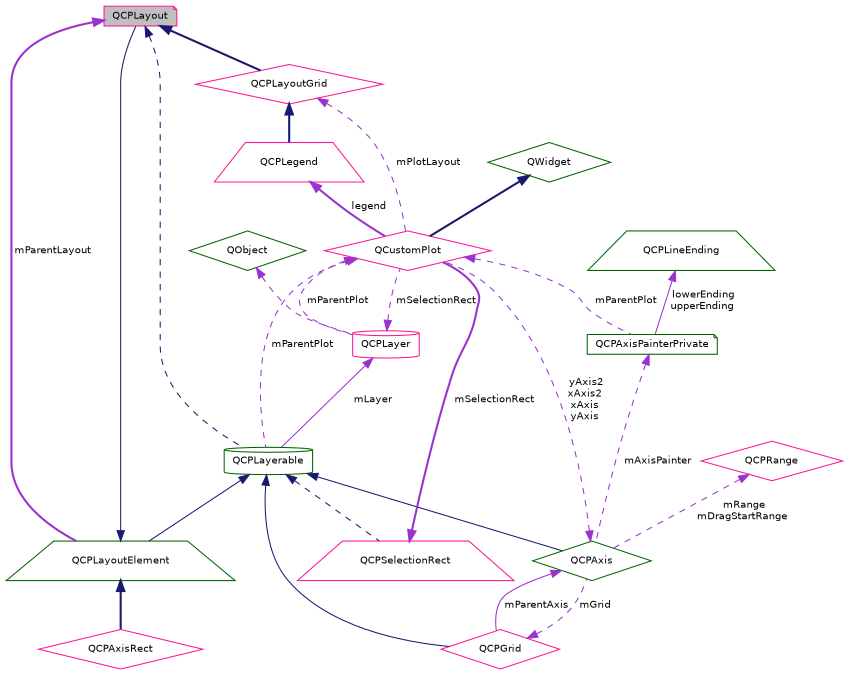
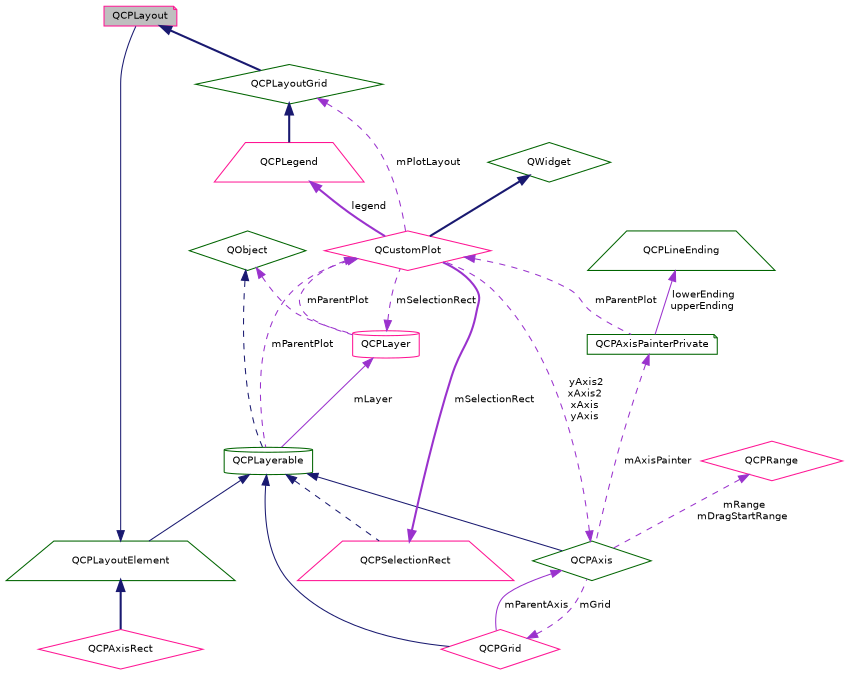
  digraph {
    node [color=deeppink fillcolor=white fontname=Helvetica fontsize=10 shape=diamond style=filled]
    edge [color=darkorchid3 dir=back fontname=Helvetica fontsize=10 labelfontname=Helvetica labelfontsize=10 style=dashed]
    n1 [fillcolor=grey75 fontcolor=black height=0.2 label=QCPLayout shape=note width=0.4]
    n2 [color=darkgreen height=0.2 label=QCPLayoutElement shape=trapezium width=0.4]
-   n3 [height=0.2 label=QCPLayoutGrid width=0.4]
+   n3 [color=darkgreen height=0.2 label=QCPLayoutGrid width=0.4]
    n4 [height=0.2 label=QCPAxisRect width=0.4]
    n5 [height=0.2 label=QCustomPlot width=0.4]
    n6 [height=0.2 label=QCPLegend shape=trapezium width=0.4]
    n7 [color=darkgreen height=0.2 label=QCPLayerable shape=cylinder width=0.4]
    n8 [height=0.2 label=QCPSelectionRect shape=trapezium width=0.4]
    n9 [color=darkgreen height=0.2 label=QCPAxis width=0.4]
    n10 [height=0.2 label=QCPGrid width=0.4]
    n11 [color=darkgreen height=0.2 label=QObject width=0.4]
    n12 [height=0.2 label=QCPLayer shape=cylinder width=0.4]
    n13 [color=darkgreen height=0.2 label=QCPAxisPainterPrivate shape=note width=0.4]
    n14 [color=darkgreen height=0.2 label=QWidget width=0.4]
    n15 [height=0.2 label=QCPRange width=0.4]
    n16 [color=darkgreen height=0.2 label=QCPLineEnding shape=trapezium width=0.4]
-   n1 -> n2 [label=" mParentLayout" style=bold]
    n1 -> n3 [color=midnightblue style=bold]
    n2 -> n1 [color=midnightblue style=solid]
    n2 -> n4 [color=midnightblue style=bold]
    n3 -> n5 [label=" mPlotLayout"]
    n3 -> n6 [color=midnightblue style=bold]
    n5 -> n7 [label=" mParentPlot"]
    n5 -> n12 [label=" mParentPlot"]
    n5 -> n13 [label=" mParentPlot"]
    n6 -> n5 [label=" legend" style=bold]
    n7 -> n2 [color=midnightblue style=solid]
    n7 -> n8 [color=midnightblue]
    n7 -> n9 [color=midnightblue style=solid]
    n7 -> n10 [color=midnightblue style=solid]
    n8 -> n5 [label=" mSelectionRect" style=bold]
    n9 -> n5 [label=" yAxis2\nxAxis2\nxAxis\nyAxis"]
    n9 -> n10 [label=" mParentAxis" style=solid]
    n10 -> n9 [label=" mGrid"]
-   n1 -> n7 [color=midnightblue]
+   n11 -> n7 [color=midnightblue]
    n11 -> n12
    n12 -> n5 [label=" mSelectionRect"]
    n12 -> n7 [label=" mLayer" style=solid]
    n13 -> n9 [label=" mAxisPainter"]
    n14 -> n5 [color=midnightblue style=bold]
    n15 -> n9 [label=" mRange\nmDragStartRange"]
    n16 -> n13 [label=" lowerEnding\nupperEnding" style=solid]
  }
